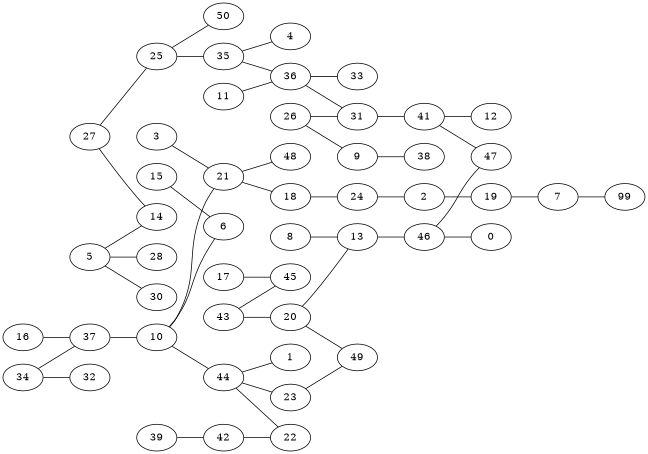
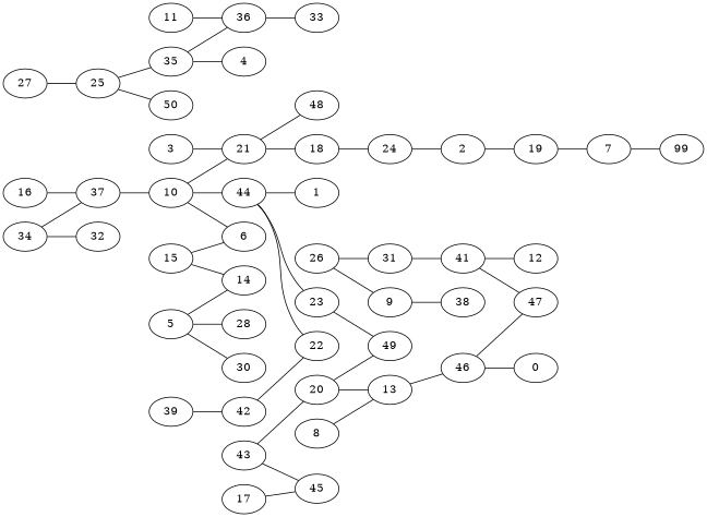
  graph {
    rankdir=LR
    2
    19
    7
    3
    21
    18
    48
    5
    14
    28
    30
    n12 [label=99]
    8
    13
    46
    9
    38
    10
    6
    44
    23
    22
    1
    11
    36
    31
    33
    47
    0
    15
    16
    37
    17
    45
    24
    20
    49
    25
    35
    n40 [label=50]
    4
    26
    41
    27
    12
    34
    32
    39
    42
    43
    2 -- 19
    19 -- 7
    7 -- n12
    3 -- 21
    21 -- 18
    21 -- 48
    18 -- 24
    5 -- 14
    5 -- 28
    5 -- 30
    8 -- 13
    13 -- 46
    46 -- 47
    46 -- 0
    9 -- 38
    10 -- 21
    10 -- 6
    10 -- 44
    44 -- 23
    44 -- 22
    44 -- 1
    23 -- 49
    11 -- 36
-   36 -- 31
    36 -- 33
    31 -- 41
    15 -- 6
    16 -- 37
    37 -- 10
    17 -- 45
    24 -- 2
    20 -- 13
    20 -- 49
    25 -- 35
    25 -- n40
    35 -- 36
    35 -- 4
    26 -- 9
    26 -- 31
    41 -- 47
    41 -- 12
-   27 -- 14
+   15 -- 14
    27 -- 25
    34 -- 37
    34 -- 32
    39 -- 42
    42 -- 22
    43 -- 45
    43 -- 20
  }
